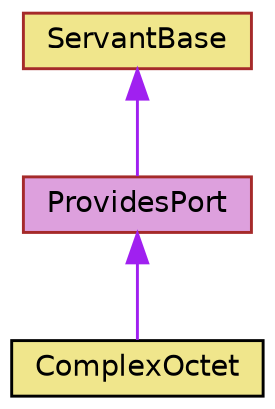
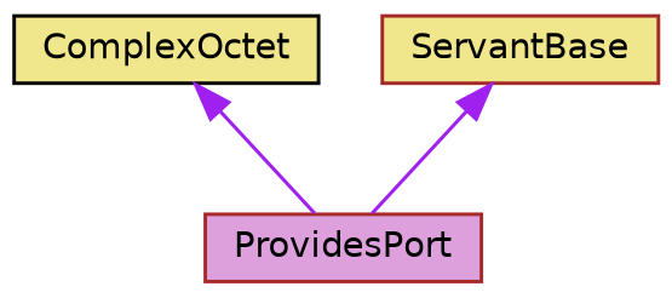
  digraph {
    node [color=brown fillcolor=khaki fontname=Helvetica fontsize=10 shape=record style=filled]
    edge [color=purple dir=back fontname=Helvetica fontsize=10 labelfontname=Helvetica labelfontsize=10 style=solid]
    n1 [fillcolor=plum fontcolor=black height=0.2 label=ProvidesPort width=0.4]
    n2 [color=black height=0.2 label=ComplexOctet width=0.4]
    n3 [height=0.2 label=ServantBase width=0.4]
-   n1 -> n2
+   n2 -> n1
    n3 -> n1
  }
